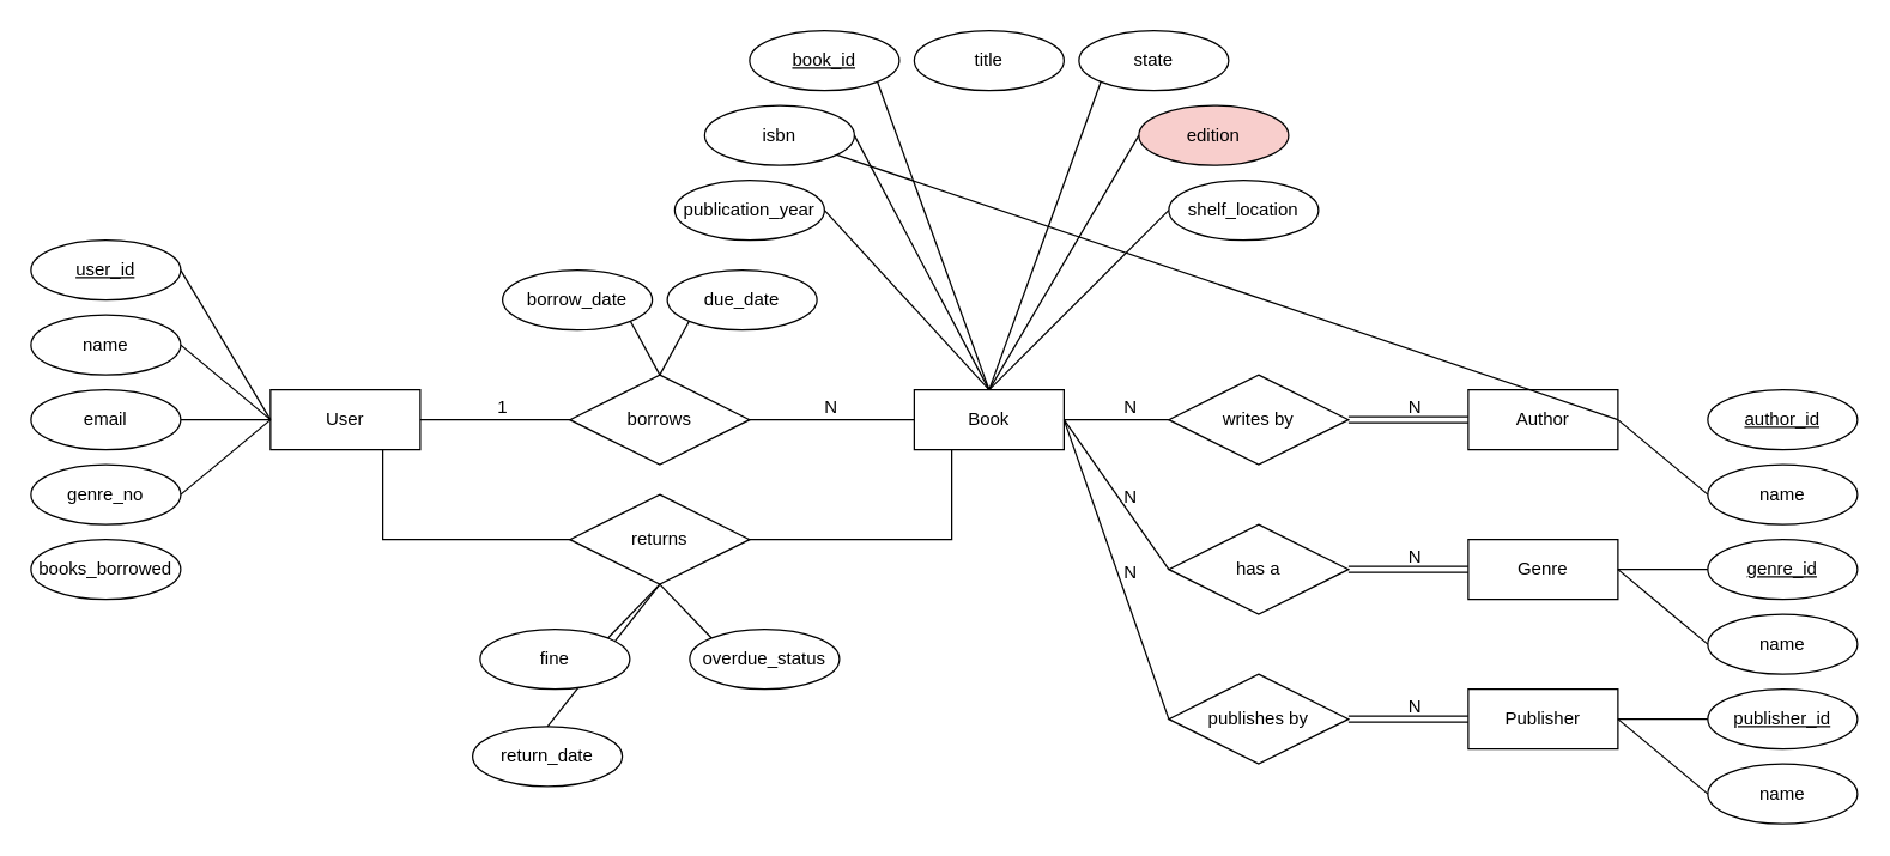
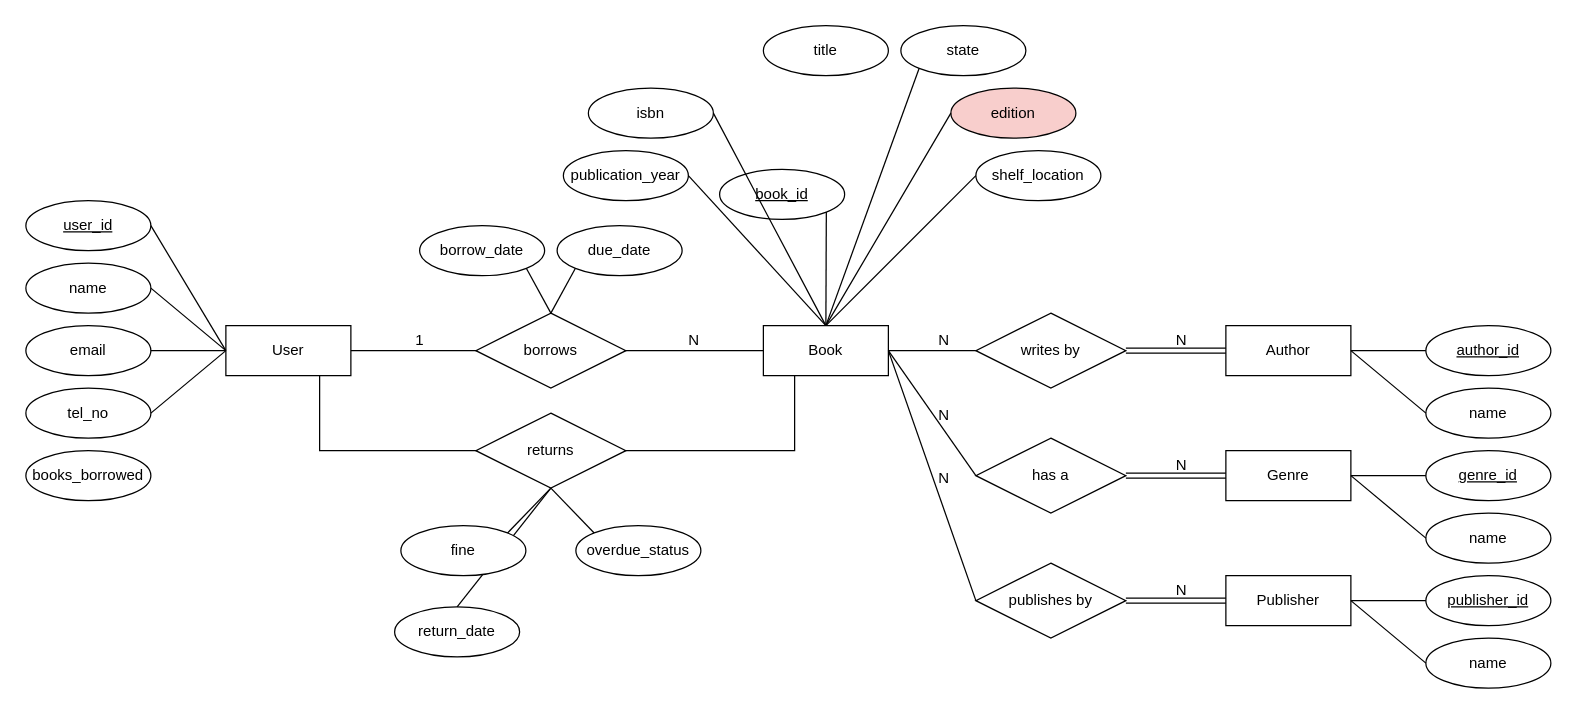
  <mxCell id="0" />
  <mxCell id="1" parent="0" />
  <mxCell id="2" value="User" style="whiteSpace=wrap;html=1;align=center;" vertex="1" parent="1"><mxGeometry y="260" width="100" height="40" as="geometry" x="180" /></mxCell>
  <mxCell id="3" value="Book" style="whiteSpace=wrap;html=1;align=center;" vertex="1" parent="1"><mxGeometry x="610" y="260" width="100" height="40" as="geometry" /></mxCell>
  <mxCell id="4" value="Author" style="whiteSpace=wrap;html=1;align=center;" vertex="1" parent="1"><mxGeometry x="980" y="260" width="100" height="40" as="geometry" /></mxCell>
  <mxCell id="5" value="Genre" style="whiteSpace=wrap;html=1;align=center;" vertex="1" parent="1"><mxGeometry x="980" y="360" width="100" height="40" as="geometry" /></mxCell>
  <mxCell id="6" value="Publisher" style="whiteSpace=wrap;html=1;align=center;" vertex="1" parent="1"><mxGeometry x="980" y="460" width="100" height="40" as="geometry" /></mxCell>
- <mxCell id="7" value="book_id" style="ellipse;whiteSpace=wrap;html=1;align=center;fontStyle=4;" vertex="1" parent="1"><mxGeometry x="500" y="20" width="100" height="40" as="geometry" /></mxCell>
+ <mxCell id="7" value="book_id" style="ellipse;whiteSpace=wrap;html=1;align=center;fontStyle=4;" vertex="1" parent="1"><mxGeometry x="575" y="135" width="100" height="40" as="geometry" /></mxCell>
  <mxCell id="8" value="state" style="ellipse;whiteSpace=wrap;html=1;align=center;" vertex="1" parent="1"><mxGeometry x="720" y="20" width="100" height="40" as="geometry" /></mxCell>
  <mxCell id="9" value="title" style="ellipse;whiteSpace=wrap;html=1;align=center;" vertex="1" parent="1"><mxGeometry x="610" y="20" width="100" height="40" as="geometry" /></mxCell>
  <mxCell id="10" value="author_id" style="ellipse;whiteSpace=wrap;html=1;align=center;fontStyle=4;" vertex="1" parent="1"><mxGeometry x="1140" y="260" width="100" height="40" as="geometry" /></mxCell>
  <mxCell id="11" value="genre_id" style="ellipse;whiteSpace=wrap;html=1;align=center;fontStyle=4;" vertex="1" parent="1"><mxGeometry x="1140" y="360" width="100" height="40" as="geometry" /></mxCell>
  <mxCell id="12" value="publisher_id" style="ellipse;whiteSpace=wrap;html=1;align=center;fontStyle=4;" vertex="1" parent="1"><mxGeometry x="1140" y="460" width="100" height="40" as="geometry" /></mxCell>
  <mxCell id="13" value="name" style="ellipse;whiteSpace=wrap;html=1;align=center;" vertex="1" parent="1"><mxGeometry x="1140" y="310" width="100" height="40" as="geometry" /></mxCell>
  <mxCell id="14" value="name" style="ellipse;whiteSpace=wrap;html=1;align=center;" vertex="1" parent="1"><mxGeometry x="1140" y="410" width="100" height="40" as="geometry" /></mxCell>
  <mxCell id="15" value="name" style="ellipse;whiteSpace=wrap;html=1;align=center;" vertex="1" parent="1"><mxGeometry x="1140" y="510" width="100" height="40" as="geometry" /></mxCell>
  <mxCell id="16" value="writes by" style="shape=rhombus;perimeter=rhombusPerimeter;whiteSpace=wrap;html=1;align=center;" vertex="1" parent="1"><mxGeometry x="780" y="250" width="120" height="60" as="geometry" /></mxCell>
  <mxCell id="17" value="has a" style="shape=rhombus;perimeter=rhombusPerimeter;whiteSpace=wrap;html=1;align=center;" vertex="1" parent="1"><mxGeometry x="780" y="350" width="120" height="60" as="geometry" /></mxCell>
  <mxCell id="18" value="publishes by" style="shape=rhombus;perimeter=rhombusPerimeter;whiteSpace=wrap;html=1;align=center;" vertex="1" parent="1"><mxGeometry x="780" y="450" width="120" height="60" as="geometry" /></mxCell>
  <mxCell id="19" value="user_id" style="ellipse;whiteSpace=wrap;html=1;align=center;fontStyle=4;" vertex="1" parent="1"><mxGeometry x="20" y="160" width="100" height="40" as="geometry" /></mxCell>
  <mxCell id="20" value="name" style="ellipse;whiteSpace=wrap;html=1;align=center;" vertex="1" parent="1"><mxGeometry x="20" y="210" width="100" height="40" as="geometry" /></mxCell>
  <mxCell id="21" value="email" style="ellipse;whiteSpace=wrap;html=1;align=center;" vertex="1" parent="1"><mxGeometry x="20" y="260" width="100" height="40" as="geometry" /></mxCell>
- <mxCell id="22" value="genre_no" style="ellipse;whiteSpace=wrap;html=1;align=center;" vertex="1" parent="1"><mxGeometry x="20" y="310" width="100" height="40" as="geometry" /></mxCell>
+ <mxCell id="22" value="tel_no" style="ellipse;whiteSpace=wrap;html=1;align=center;" vertex="1" parent="1"><mxGeometry x="20" y="310" width="100" height="40" as="geometry" /></mxCell>
  <mxCell id="23" value="books_borrowed" style="ellipse;whiteSpace=wrap;html=1;align=center;" vertex="1" parent="1"><mxGeometry x="20" y="360" width="100" height="40" as="geometry" /></mxCell>
  <mxCell id="24" value="borrow_date" style="ellipse;whiteSpace=wrap;html=1;align=center;" vertex="1" parent="1"><mxGeometry x="335" y="180" width="100" height="40" as="geometry" /></mxCell>
  <mxCell id="25" value="due_date" style="ellipse;whiteSpace=wrap;html=1;align=center;" vertex="1" parent="1"><mxGeometry x="445" y="180" width="100" height="40" as="geometry" /></mxCell>
  <mxCell id="26" value="return_date" style="ellipse;whiteSpace=wrap;html=1;align=center;" vertex="1" parent="1"><mxGeometry x="315" y="485" width="100" height="40" as="geometry" /></mxCell>
  <mxCell id="27" value="" style="endArrow=none;html=1;rounded=0;exitX=1;exitY=0.5;exitDx=0;exitDy=0;entryX=0;entryY=0.5;entryDx=0;entryDy=0;" edge="1" parent="1" source="19" target="2"><mxGeometry relative="1" as="geometry"><mxPoint x="320" y="340" as="sourcePoint" /><mxPoint x="480" y="340" as="targetPoint" /></mxGeometry></mxCell>
  <mxCell id="28" value="" style="endArrow=none;html=1;rounded=0;exitX=1;exitY=0.5;exitDx=0;exitDy=0;entryX=0;entryY=0.5;entryDx=0;entryDy=0;" edge="1" parent="1" source="20" target="2"><mxGeometry relative="1" as="geometry"><mxPoint x="320" y="340" as="sourcePoint" /><mxPoint x="480" y="340" as="targetPoint" /></mxGeometry></mxCell>
  <mxCell id="29" value="" style="endArrow=none;html=1;rounded=0;exitX=1;exitY=0.5;exitDx=0;exitDy=0;entryX=0;entryY=0.5;entryDx=0;entryDy=0;" edge="1" parent="1" source="21" target="2"><mxGeometry relative="1" as="geometry"><mxPoint x="320" y="340" as="sourcePoint" /><mxPoint x="480" y="340" as="targetPoint" /></mxGeometry></mxCell>
  <mxCell id="30" value="" style="endArrow=none;html=1;rounded=0;exitX=1;exitY=0.5;exitDx=0;exitDy=0;" edge="1" parent="1" source="22"><mxGeometry relative="1" as="geometry"><mxPoint x="320" y="340" as="sourcePoint" /><mxPoint y="280" as="targetPoint" x="180" /></mxGeometry></mxCell>
  <mxCell id="31" value="" style="endArrow=none;html=1;rounded=0;exitX=1;exitY=0.5;exitDx=0;exitDy=0;entryX=0;entryY=0.5;entryDx=0;entryDy=0;" edge="1" parent="1" source="2" target="3"><mxGeometry relative="1" as="geometry"><mxPoint x="350" y="260" as="sourcePoint" /><mxPoint x="510" y="329.5" as="targetPoint" /><Array as="points"><mxPoint x="450" y="280" /></Array></mxGeometry></mxCell>
  <mxCell id="32" value="1" style="resizable=0;html=1;whiteSpace=wrap;align=left;verticalAlign=bottom;" connectable="0" vertex="1" parent="31"><mxGeometry x="-1" relative="1" as="geometry"><mxPoint x="50" as="offset" /></mxGeometry></mxCell>
  <mxCell id="33" value="N" style="resizable=0;html=1;whiteSpace=wrap;align=right;verticalAlign=bottom;" connectable="0" vertex="1" parent="31"><mxGeometry x="1" relative="1" as="geometry"><mxPoint x="-50" as="offset" /></mxGeometry></mxCell>
  <mxCell id="34" value="borrows" style="shape=rhombus;perimeter=rhombusPerimeter;whiteSpace=wrap;html=1;align=center;" vertex="1" parent="1"><mxGeometry x="380" y="250" width="120" height="60" as="geometry" /></mxCell>
  <mxCell id="35" value="" style="endArrow=none;html=1;rounded=0;exitX=1;exitY=1;exitDx=0;exitDy=0;entryX=0.5;entryY=0;entryDx=0;entryDy=0;" edge="1" parent="1" source="24" target="34"><mxGeometry relative="1" as="geometry"><mxPoint x="420" y="280" as="sourcePoint" /><mxPoint x="580" y="280" as="targetPoint" /></mxGeometry></mxCell>
  <mxCell id="36" value="" style="endArrow=none;html=1;rounded=0;entryX=0;entryY=1;entryDx=0;entryDy=0;exitX=0.5;exitY=0;exitDx=0;exitDy=0;" edge="1" parent="1" source="34" target="25"><mxGeometry relative="1" as="geometry"><mxPoint x="420" y="280" as="sourcePoint" /><mxPoint x="580" y="280" as="targetPoint" /></mxGeometry></mxCell>
  <mxCell id="37" value="" style="endArrow=none;html=1;rounded=0;exitX=0.75;exitY=1;exitDx=0;exitDy=0;entryX=0.25;entryY=1;entryDx=0;entryDy=0;" edge="1" parent="1" source="2" target="3"><mxGeometry relative="1" as="geometry"><mxPoint x="420" y="280" as="sourcePoint" /><mxPoint x="580" y="280" as="targetPoint" /><Array as="points"><mxPoint x="255" y="360" /><mxPoint x="440" y="360" /><mxPoint x="635" y="360" /></Array></mxGeometry></mxCell>
  <mxCell id="38" value="returns" style="shape=rhombus;perimeter=rhombusPerimeter;whiteSpace=wrap;html=1;align=center;" vertex="1" parent="1"><mxGeometry x="380" y="330" width="120" height="60" as="geometry" /></mxCell>
  <mxCell id="39" value="" style="endArrow=none;html=1;rounded=0;entryX=0.5;entryY=1;entryDx=0;entryDy=0;exitX=0.5;exitY=0;exitDx=0;exitDy=0;" edge="1" parent="1" source="26" target="38"><mxGeometry relative="1" as="geometry"><mxPoint x="420" y="280" as="sourcePoint" /><mxPoint x="580" y="280" as="targetPoint" /></mxGeometry></mxCell>
  <mxCell id="40" value="" style="endArrow=none;html=1;rounded=0;entryX=1;entryY=1;entryDx=0;entryDy=0;" edge="1" parent="1" target="7"><mxGeometry relative="1" as="geometry"><mxPoint x="660" y="260" as="sourcePoint" /><mxPoint x="650" y="400" as="targetPoint" /></mxGeometry></mxCell>
  <mxCell id="41" value="" style="endArrow=none;html=1;rounded=0;entryX=0.5;entryY=0;entryDx=0;entryDy=0;exitX=0;exitY=1;exitDx=0;exitDy=0;" edge="1" parent="1" source="8" target="3"><mxGeometry relative="1" as="geometry"><mxPoint x="490" y="400" as="sourcePoint" /><mxPoint x="650" y="400" as="targetPoint" /></mxGeometry></mxCell>
  <mxCell id="42" value="" style="shape=link;html=1;rounded=0;exitX=1;exitY=0.5;exitDx=0;exitDy=0;entryX=0;entryY=0.5;entryDx=0;entryDy=0;" edge="1" parent="1" source="16" target="4"><mxGeometry relative="1" as="geometry"><mxPoint x="850" y="380" as="sourcePoint" /><mxPoint x="1010" y="380" as="targetPoint" /></mxGeometry></mxCell>
  <mxCell id="43" value="N" style="resizable=0;html=1;whiteSpace=wrap;align=right;verticalAlign=bottom;" connectable="0" vertex="1" parent="42"><mxGeometry x="1" relative="1" as="geometry"><mxPoint x="-30" as="offset" /></mxGeometry></mxCell>
  <mxCell id="44" value="" style="shape=link;html=1;rounded=0;exitX=1;exitY=0.5;exitDx=0;exitDy=0;entryX=0;entryY=0.5;entryDx=0;entryDy=0;" edge="1" parent="1" source="17" target="5"><mxGeometry relative="1" as="geometry"><mxPoint x="780" y="470" as="sourcePoint" /><mxPoint x="940" y="470" as="targetPoint" /></mxGeometry></mxCell>
  <mxCell id="45" value="N" style="resizable=0;html=1;whiteSpace=wrap;align=right;verticalAlign=bottom;" connectable="0" vertex="1" parent="44"><mxGeometry x="1" relative="1" as="geometry"><mxPoint x="-30" as="offset" /></mxGeometry></mxCell>
  <mxCell id="46" value="" style="shape=link;html=1;rounded=0;exitX=1;exitY=0.5;exitDx=0;exitDy=0;entryX=0;entryY=0.5;entryDx=0;entryDy=0;" edge="1" parent="1" source="18" target="6"><mxGeometry relative="1" as="geometry"><mxPoint x="780" y="470" as="sourcePoint" /><mxPoint x="940" y="470" as="targetPoint" /></mxGeometry></mxCell>
  <mxCell id="47" value="N" style="resizable=0;html=1;whiteSpace=wrap;align=right;verticalAlign=bottom;" connectable="0" vertex="1" parent="46"><mxGeometry x="1" relative="1" as="geometry"><mxPoint x="-30" as="offset" /></mxGeometry></mxCell>
- <mxCell id="48" value="" style="endArrow=none;html=1;rounded=0;exitX=1;exitY=0.5;exitDx=0;exitDy=0;" edge="1" parent="1" source="4" target="60"><mxGeometry relative="1" as="geometry"><mxPoint x="960" y="470" as="sourcePoint" /><mxPoint x="1120" y="470" as="targetPoint" /></mxGeometry></mxCell>
+ <mxCell id="48" value="" style="endArrow=none;html=1;rounded=0;entryX=0;entryY=0.5;entryDx=0;entryDy=0;exitX=1;exitY=0.5;exitDx=0;exitDy=0;" edge="1" parent="1" source="4" target="10"><mxGeometry relative="1" as="geometry"><mxPoint x="960" y="470" as="sourcePoint" /><mxPoint x="1120" y="470" as="targetPoint" /></mxGeometry></mxCell>
  <mxCell id="49" value="" style="endArrow=none;html=1;rounded=0;exitX=1;exitY=0.5;exitDx=0;exitDy=0;entryX=0;entryY=0.5;entryDx=0;entryDy=0;" edge="1" parent="1" source="4" target="13"><mxGeometry relative="1" as="geometry"><mxPoint x="960" y="470" as="sourcePoint" /><mxPoint x="1120" y="470" as="targetPoint" /></mxGeometry></mxCell>
  <mxCell id="50" value="" style="endArrow=none;html=1;rounded=0;exitX=1;exitY=0.5;exitDx=0;exitDy=0;entryX=0;entryY=0.5;entryDx=0;entryDy=0;" edge="1" parent="1" source="5" target="11"><mxGeometry relative="1" as="geometry"><mxPoint x="960" y="470" as="sourcePoint" /><mxPoint x="1120" y="470" as="targetPoint" /></mxGeometry></mxCell>
  <mxCell id="51" value="" style="endArrow=none;html=1;rounded=0;exitX=1;exitY=0.5;exitDx=0;exitDy=0;entryX=0;entryY=0.5;entryDx=0;entryDy=0;" edge="1" parent="1" source="5" target="14"><mxGeometry relative="1" as="geometry"><mxPoint x="960" y="470" as="sourcePoint" /><mxPoint x="1120" y="470" as="targetPoint" /></mxGeometry></mxCell>
  <mxCell id="52" value="" style="endArrow=none;html=1;rounded=0;entryX=0;entryY=0.5;entryDx=0;entryDy=0;exitX=1;exitY=0.5;exitDx=0;exitDy=0;" edge="1" parent="1" source="6" target="12"><mxGeometry relative="1" as="geometry"><mxPoint x="960" y="470" as="sourcePoint" /><mxPoint x="1120" y="470" as="targetPoint" /></mxGeometry></mxCell>
  <mxCell id="53" value="" style="endArrow=none;html=1;rounded=0;entryX=0;entryY=0.5;entryDx=0;entryDy=0;exitX=1;exitY=0.5;exitDx=0;exitDy=0;" edge="1" parent="1" source="6" target="15"><mxGeometry relative="1" as="geometry"><mxPoint x="960" y="470" as="sourcePoint" /><mxPoint x="1120" y="470" as="targetPoint" /></mxGeometry></mxCell>
  <mxCell id="54" value="" style="endArrow=none;html=1;rounded=0;exitX=1;exitY=0.5;exitDx=0;exitDy=0;entryX=0;entryY=0.5;entryDx=0;entryDy=0;" edge="1" parent="1" source="3" target="16"><mxGeometry relative="1" as="geometry"><mxPoint x="940" y="370" as="sourcePoint" /><mxPoint x="1100" y="370" as="targetPoint" /></mxGeometry></mxCell>
  <mxCell id="55" value="N" style="resizable=0;html=1;whiteSpace=wrap;align=right;verticalAlign=bottom;" connectable="0" vertex="1" parent="54"><mxGeometry x="1" relative="1" as="geometry"><mxPoint x="-20" as="offset" /></mxGeometry></mxCell>
  <mxCell id="56" value="" style="endArrow=none;html=1;rounded=0;exitX=1;exitY=0.5;exitDx=0;exitDy=0;entryX=0;entryY=0.5;entryDx=0;entryDy=0;" edge="1" parent="1" source="3" target="17"><mxGeometry relative="1" as="geometry"><mxPoint x="940" y="370" as="sourcePoint" /><mxPoint x="1100" y="370" as="targetPoint" /></mxGeometry></mxCell>
  <mxCell id="57" value="N" style="resizable=0;html=1;whiteSpace=wrap;align=right;verticalAlign=bottom;" connectable="0" vertex="1" parent="56"><mxGeometry x="1" relative="1" as="geometry"><mxPoint x="-20" y="-40" as="offset" /></mxGeometry></mxCell>
  <mxCell id="58" value="" style="endArrow=none;html=1;rounded=0;exitX=1;exitY=0.5;exitDx=0;exitDy=0;entryX=0;entryY=0.5;entryDx=0;entryDy=0;" edge="1" parent="1" source="3" target="18"><mxGeometry relative="1" as="geometry"><mxPoint x="940" y="370" as="sourcePoint" /><mxPoint x="1100" y="370" as="targetPoint" /></mxGeometry></mxCell>
  <mxCell id="59" value="N" style="resizable=0;html=1;whiteSpace=wrap;align=right;verticalAlign=bottom;" connectable="0" vertex="1" parent="58"><mxGeometry x="1" relative="1" as="geometry"><mxPoint x="-20" y="-90" as="offset" /></mxGeometry></mxCell>
  <mxCell id="60" value="isbn" style="ellipse;whiteSpace=wrap;html=1;align=center;" vertex="1" parent="1"><mxGeometry x="470" y="70" width="100" height="40" as="geometry" /></mxCell>
  <mxCell id="61" value="publication_year" style="ellipse;whiteSpace=wrap;html=1;align=center;" vertex="1" parent="1"><mxGeometry x="450" y="120" width="100" height="40" as="geometry" /></mxCell>
  <mxCell id="62" value="edition" style="ellipse;whiteSpace=wrap;html=1;align=center;fillColor=#f8cecc;" vertex="1" parent="1"><mxGeometry x="760" y="70" width="100" height="40" as="geometry" /></mxCell>
  <mxCell id="63" value="shelf_location" style="ellipse;whiteSpace=wrap;html=1;align=center;" vertex="1" parent="1"><mxGeometry x="780" y="120" width="100" height="40" as="geometry" /></mxCell>
  <mxCell id="64" value="" style="endArrow=none;html=1;rounded=0;exitX=1;exitY=0.5;exitDx=0;exitDy=0;" edge="1" parent="1" source="60"><mxGeometry relative="1" as="geometry"><mxPoint x="480" y="290" as="sourcePoint" /><mxPoint x="660" y="260" as="targetPoint" /></mxGeometry></mxCell>
  <mxCell id="65" value="" style="endArrow=none;html=1;rounded=0;exitX=1;exitY=0.5;exitDx=0;exitDy=0;entryX=0.5;entryY=0;entryDx=0;entryDy=0;" edge="1" parent="1" source="61" target="3"><mxGeometry relative="1" as="geometry"><mxPoint x="480" y="290" as="sourcePoint" /><mxPoint x="640" y="290" as="targetPoint" /></mxGeometry></mxCell>
  <mxCell id="66" value="" style="endArrow=none;html=1;rounded=0;entryX=0;entryY=0.5;entryDx=0;entryDy=0;" edge="1" parent="1" target="62"><mxGeometry relative="1" as="geometry"><mxPoint x="660" y="260" as="sourcePoint" /><mxPoint x="640" y="290" as="targetPoint" /></mxGeometry></mxCell>
  <mxCell id="67" value="" style="endArrow=none;html=1;rounded=0;entryX=0;entryY=0.5;entryDx=0;entryDy=0;exitX=0.5;exitY=0;exitDx=0;exitDy=0;" edge="1" parent="1" source="3" target="63"><mxGeometry relative="1" as="geometry"><mxPoint x="480" y="290" as="sourcePoint" /><mxPoint x="640" y="290" as="targetPoint" /></mxGeometry></mxCell>
  <mxCell id="68" value="fine" style="ellipse;whiteSpace=wrap;html=1;align=center;" vertex="1" parent="1"><mxGeometry x="320" y="420" width="100" height="40" as="geometry" /></mxCell>
  <mxCell id="69" value="overdue_status" style="ellipse;whiteSpace=wrap;html=1;align=center;" vertex="1" parent="1"><mxGeometry x="460" y="420" width="100" height="40" as="geometry" /></mxCell>
  <mxCell id="70" value="" style="endArrow=none;html=1;rounded=0;exitX=0.5;exitY=1;exitDx=0;exitDy=0;entryX=1;entryY=0;entryDx=0;entryDy=0;" edge="1" parent="1" source="38" target="68"><mxGeometry relative="1" as="geometry"><mxPoint x="480" y="290" as="sourcePoint" /><mxPoint x="640" y="290" as="targetPoint" /></mxGeometry></mxCell>
  <mxCell id="71" value="" style="endArrow=none;html=1;rounded=0;exitX=0.5;exitY=1;exitDx=0;exitDy=0;entryX=0;entryY=0;entryDx=0;entryDy=0;" edge="1" parent="1" source="38" target="69"><mxGeometry relative="1" as="geometry"><mxPoint x="480" y="290" as="sourcePoint" /><mxPoint x="640" y="290" as="targetPoint" /></mxGeometry></mxCell>
